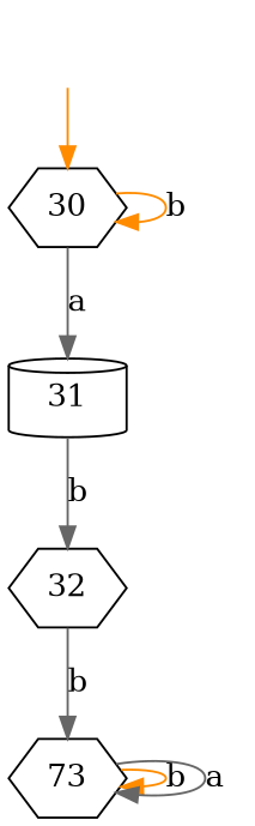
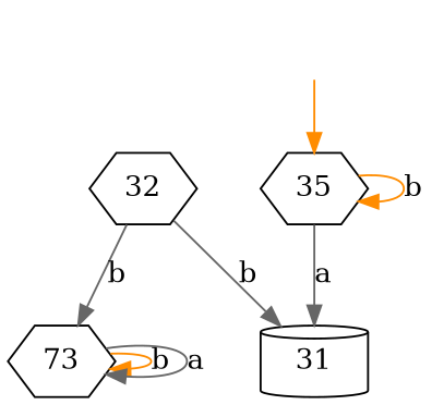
  digraph {
    node [shape=hexagon]
    edge [color=gray40]
-   n1 [label=30]
+   n1 [label=35]
    n2 [label=31 shape=cylinder]
    n3 [label=32]
    n4 [label=73]
    "" [shape=plaintext]
    n1 -> n1 [color=darkorange label=b]
    n1 -> n2 [label=a]
-   n2 -> n3 [label=b]
+   n3 -> n2 [label=b]
    n3 -> n4 [label=b]
    n4 -> n4 [color=darkorange label=b]
    n4 -> n4 [label=a]
    "" -> n1 [color=darkorange]
  }
